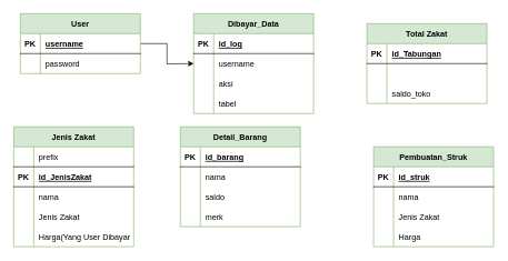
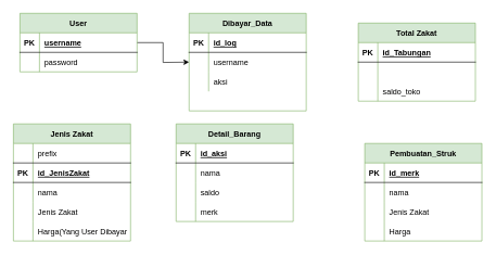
  <mxCell id="0" />
  <mxCell id="1" parent="0" />
  <mxCell id="2" style="edgeStyle=orthogonalEdgeStyle;rounded=0;orthogonalLoop=1;jettySize=auto;html=1;entryX=0;entryY=0.5;entryDx=0;entryDy=0;" parent="1" source="3" edge="1"><mxGeometry relative="1" as="geometry"><mxPoint x="290" y="95" as="targetPoint" /></mxGeometry></mxCell>
  <mxCell id="3" value="User" style="shape=table;startSize=30;container=1;collapsible=1;childLayout=tableLayout;fixedRows=1;rowLines=0;fontStyle=1;align=center;resizeLast=1;fillColor=#d5e8d4;strokeColor=#82b366;" parent="1" vertex="1"><mxGeometry x="30" y="20" width="180" height="90" as="geometry" /></mxCell>
  <mxCell id="4" value="" style="shape=partialRectangle;collapsible=0;dropTarget=0;pointerEvents=0;fillColor=none;top=0;left=0;bottom=1;right=0;points=[[0,0.5],[1,0.5]];portConstraint=eastwest;" parent="3" vertex="1"><mxGeometry y="30" width="180" height="30" as="geometry" /></mxCell>
  <mxCell id="5" value="PK" style="shape=partialRectangle;connectable=0;fillColor=none;top=0;left=0;bottom=0;right=0;fontStyle=1;overflow=hidden;" parent="4" vertex="1"><mxGeometry width="30" height="30" as="geometry"><mxRectangle width="30" height="30" as="alternateBounds" /></mxGeometry></mxCell>
  <mxCell id="6" value="username" style="shape=partialRectangle;connectable=0;fillColor=none;top=0;left=0;bottom=0;right=0;align=left;spacingLeft=6;fontStyle=5;overflow=hidden;" parent="4" vertex="1"><mxGeometry x="30" width="150" height="30" as="geometry"><mxRectangle width="150" height="30" as="alternateBounds" /></mxGeometry></mxCell>
  <mxCell id="7" value="" style="shape=partialRectangle;collapsible=0;dropTarget=0;pointerEvents=0;fillColor=none;top=0;left=0;bottom=0;right=0;points=[[0,0.5],[1,0.5]];portConstraint=eastwest;" parent="3" vertex="1"><mxGeometry y="60" width="180" height="30" as="geometry" /></mxCell>
  <mxCell id="8" value="" style="shape=partialRectangle;connectable=0;fillColor=none;top=0;left=0;bottom=0;right=0;editable=1;overflow=hidden;" parent="7" vertex="1"><mxGeometry width="30" height="30" as="geometry"><mxRectangle width="30" height="30" as="alternateBounds" /></mxGeometry></mxCell>
  <mxCell id="9" value="password" style="shape=partialRectangle;connectable=0;fillColor=none;top=0;left=0;bottom=0;right=0;align=left;spacingLeft=6;overflow=hidden;" parent="7" vertex="1"><mxGeometry x="30" width="150" height="30" as="geometry"><mxRectangle width="150" height="30" as="alternateBounds" /></mxGeometry></mxCell>
  <mxCell id="10" value="Jenis Zakat" style="shape=table;startSize=30;container=1;collapsible=1;childLayout=tableLayout;fixedRows=1;rowLines=0;fontStyle=1;align=center;resizeLast=1;fillColor=#d5e8d4;strokeColor=#82b366;" parent="1" vertex="1"><mxGeometry x="20" y="190" width="180" height="180" as="geometry" /></mxCell>
  <mxCell id="11" style="shape=partialRectangle;collapsible=0;dropTarget=0;pointerEvents=0;fillColor=none;top=0;left=0;bottom=1;right=0;points=[[0,0.5],[1,0.5]];portConstraint=eastwest;" parent="10" vertex="1"><mxGeometry y="30" width="180" height="30" as="geometry" /></mxCell>
  <mxCell id="12" style="shape=partialRectangle;connectable=0;fillColor=none;top=0;left=0;bottom=0;right=0;fontStyle=1;overflow=hidden;" parent="11" vertex="1"><mxGeometry width="30" height="30" as="geometry"><mxRectangle width="30" height="30" as="alternateBounds" /></mxGeometry></mxCell>
  <mxCell id="13" value="prefix" style="shape=partialRectangle;connectable=0;fillColor=none;top=0;left=0;bottom=0;right=0;align=left;spacingLeft=6;fontStyle=0;overflow=hidden;" parent="11" vertex="1"><mxGeometry x="30" width="150" height="30" as="geometry"><mxRectangle width="150" height="30" as="alternateBounds" /></mxGeometry></mxCell>
  <mxCell id="14" value="" style="shape=partialRectangle;collapsible=0;dropTarget=0;pointerEvents=0;fillColor=none;top=0;left=0;bottom=1;right=0;points=[[0,0.5],[1,0.5]];portConstraint=eastwest;" parent="10" vertex="1"><mxGeometry y="60" width="180" height="30" as="geometry" /></mxCell>
  <mxCell id="15" value="PK" style="shape=partialRectangle;connectable=0;fillColor=none;top=0;left=0;bottom=0;right=0;fontStyle=1;overflow=hidden;" parent="14" vertex="1"><mxGeometry width="30" height="30" as="geometry"><mxRectangle width="30" height="30" as="alternateBounds" /></mxGeometry></mxCell>
  <mxCell id="16" value="id_JenisZakat" style="shape=partialRectangle;connectable=0;fillColor=none;top=0;left=0;bottom=0;right=0;align=left;spacingLeft=6;fontStyle=5;overflow=hidden;" parent="14" vertex="1"><mxGeometry x="30" width="150" height="30" as="geometry"><mxRectangle width="150" height="30" as="alternateBounds" /></mxGeometry></mxCell>
  <mxCell id="17" value="" style="shape=partialRectangle;collapsible=0;dropTarget=0;pointerEvents=0;fillColor=none;top=0;left=0;bottom=0;right=0;points=[[0,0.5],[1,0.5]];portConstraint=eastwest;" parent="10" vertex="1"><mxGeometry y="90" width="180" height="30" as="geometry" /></mxCell>
  <mxCell id="18" value="" style="shape=partialRectangle;connectable=0;fillColor=none;top=0;left=0;bottom=0;right=0;editable=1;overflow=hidden;" parent="17" vertex="1"><mxGeometry width="30" height="30" as="geometry"><mxRectangle width="30" height="30" as="alternateBounds" /></mxGeometry></mxCell>
  <mxCell id="19" value="nama" style="shape=partialRectangle;connectable=0;fillColor=none;top=0;left=0;bottom=0;right=0;align=left;spacingLeft=6;overflow=hidden;" parent="17" vertex="1"><mxGeometry x="30" width="150" height="30" as="geometry"><mxRectangle width="150" height="30" as="alternateBounds" /></mxGeometry></mxCell>
  <mxCell id="20" style="shape=partialRectangle;collapsible=0;dropTarget=0;pointerEvents=0;fillColor=none;top=0;left=0;bottom=0;right=0;points=[[0,0.5],[1,0.5]];portConstraint=eastwest;" parent="10" vertex="1"><mxGeometry y="120" width="180" height="30" as="geometry" /></mxCell>
  <mxCell id="21" style="shape=partialRectangle;connectable=0;fillColor=none;top=0;left=0;bottom=0;right=0;editable=1;overflow=hidden;" parent="20" vertex="1"><mxGeometry width="30" height="30" as="geometry"><mxRectangle width="30" height="30" as="alternateBounds" /></mxGeometry></mxCell>
  <mxCell id="22" value="Jenis Zakat" style="shape=partialRectangle;connectable=0;fillColor=none;top=0;left=0;bottom=0;right=0;align=left;spacingLeft=6;overflow=hidden;" parent="20" vertex="1"><mxGeometry x="30" width="150" height="30" as="geometry"><mxRectangle width="150" height="30" as="alternateBounds" /></mxGeometry></mxCell>
  <mxCell id="23" style="shape=partialRectangle;collapsible=0;dropTarget=0;pointerEvents=0;fillColor=none;top=0;left=0;bottom=0;right=0;points=[[0,0.5],[1,0.5]];portConstraint=eastwest;" parent="10" vertex="1"><mxGeometry y="150" width="180" height="30" as="geometry" /></mxCell>
  <mxCell id="24" style="shape=partialRectangle;connectable=0;fillColor=none;top=0;left=0;bottom=0;right=0;editable=1;overflow=hidden;" parent="23" vertex="1"><mxGeometry width="30" height="30" as="geometry"><mxRectangle width="30" height="30" as="alternateBounds" /></mxGeometry></mxCell>
  <mxCell id="25" value="Harga(Yang User Dibayar" style="shape=partialRectangle;connectable=0;fillColor=none;top=0;left=0;bottom=0;right=0;align=left;spacingLeft=6;overflow=hidden;" parent="23" vertex="1"><mxGeometry x="30" width="150" height="30" as="geometry"><mxRectangle width="150" height="30" as="alternateBounds" /></mxGeometry></mxCell>
  <mxCell id="26" value="Pembuatan_Struk" style="shape=table;startSize=30;container=1;collapsible=1;childLayout=tableLayout;fixedRows=1;rowLines=0;fontStyle=1;align=center;resizeLast=1;fillColor=#d5e8d4;strokeColor=#82b366;" parent="1" vertex="1"><mxGeometry x="560" y="220" width="180" height="150" as="geometry" /></mxCell>
  <mxCell id="27" value="" style="shape=partialRectangle;collapsible=0;dropTarget=0;pointerEvents=0;fillColor=none;top=0;left=0;bottom=1;right=0;points=[[0,0.5],[1,0.5]];portConstraint=eastwest;" parent="26" vertex="1"><mxGeometry y="30" width="180" height="30" as="geometry" /></mxCell>
  <mxCell id="28" value="PK" style="shape=partialRectangle;connectable=0;fillColor=none;top=0;left=0;bottom=0;right=0;fontStyle=1;overflow=hidden;" parent="27" vertex="1"><mxGeometry width="30" height="30" as="geometry"><mxRectangle width="30" height="30" as="alternateBounds" /></mxGeometry></mxCell>
- <mxCell id="29" value="id_struk" style="shape=partialRectangle;connectable=0;fillColor=none;top=0;left=0;bottom=0;right=0;align=left;spacingLeft=6;fontStyle=5;overflow=hidden;" parent="27" vertex="1"><mxGeometry x="30" width="150" height="30" as="geometry"><mxRectangle width="150" height="30" as="alternateBounds" /></mxGeometry></mxCell>
+ <mxCell id="29" value="id_merk" style="shape=partialRectangle;connectable=0;fillColor=none;top=0;left=0;bottom=0;right=0;align=left;spacingLeft=6;fontStyle=5;overflow=hidden;" parent="27" vertex="1"><mxGeometry x="30" width="150" height="30" as="geometry"><mxRectangle width="150" height="30" as="alternateBounds" /></mxGeometry></mxCell>
  <mxCell id="30" value="" style="shape=partialRectangle;collapsible=0;dropTarget=0;pointerEvents=0;fillColor=none;top=0;left=0;bottom=0;right=0;points=[[0,0.5],[1,0.5]];portConstraint=eastwest;" parent="26" vertex="1"><mxGeometry y="60" width="180" height="30" as="geometry" /></mxCell>
  <mxCell id="31" value="" style="shape=partialRectangle;connectable=0;fillColor=none;top=0;left=0;bottom=0;right=0;editable=1;overflow=hidden;" parent="30" vertex="1"><mxGeometry width="30" height="30" as="geometry"><mxRectangle width="30" height="30" as="alternateBounds" /></mxGeometry></mxCell>
  <mxCell id="32" value="nama" style="shape=partialRectangle;connectable=0;fillColor=none;top=0;left=0;bottom=0;right=0;align=left;spacingLeft=6;overflow=hidden;" parent="30" vertex="1"><mxGeometry x="30" width="150" height="30" as="geometry"><mxRectangle width="150" height="30" as="alternateBounds" /></mxGeometry></mxCell>
  <mxCell id="33" style="shape=partialRectangle;collapsible=0;dropTarget=0;pointerEvents=0;fillColor=none;top=0;left=0;bottom=0;right=0;points=[[0,0.5],[1,0.5]];portConstraint=eastwest;" parent="26" vertex="1"><mxGeometry y="90" width="180" height="30" as="geometry" /></mxCell>
  <mxCell id="34" style="shape=partialRectangle;connectable=0;fillColor=none;top=0;left=0;bottom=0;right=0;editable=1;overflow=hidden;" parent="33" vertex="1"><mxGeometry width="30" height="30" as="geometry"><mxRectangle width="30" height="30" as="alternateBounds" /></mxGeometry></mxCell>
  <mxCell id="35" value="Jenis Zakat" style="shape=partialRectangle;connectable=0;fillColor=none;top=0;left=0;bottom=0;right=0;align=left;spacingLeft=6;overflow=hidden;" parent="33" vertex="1"><mxGeometry x="30" width="150" height="30" as="geometry"><mxRectangle width="150" height="30" as="alternateBounds" /></mxGeometry></mxCell>
  <mxCell id="36" style="shape=partialRectangle;collapsible=0;dropTarget=0;pointerEvents=0;fillColor=none;top=0;left=0;bottom=0;right=0;points=[[0,0.5],[1,0.5]];portConstraint=eastwest;" parent="26" vertex="1"><mxGeometry y="120" width="180" height="30" as="geometry" /></mxCell>
  <mxCell id="37" style="shape=partialRectangle;connectable=0;fillColor=none;top=0;left=0;bottom=0;right=0;editable=1;overflow=hidden;" parent="36" vertex="1"><mxGeometry width="30" height="30" as="geometry"><mxRectangle width="30" height="30" as="alternateBounds" /></mxGeometry></mxCell>
  <mxCell id="38" value="Harga" style="shape=partialRectangle;connectable=0;fillColor=none;top=0;left=0;bottom=0;right=0;align=left;spacingLeft=6;overflow=hidden;" parent="36" vertex="1"><mxGeometry x="30" width="150" height="30" as="geometry"><mxRectangle width="150" height="30" as="alternateBounds" /></mxGeometry></mxCell>
  <mxCell id="39" value="Dibayar_Data" style="shape=table;startSize=30;container=1;collapsible=1;childLayout=tableLayout;fixedRows=1;rowLines=0;fontStyle=1;align=center;resizeLast=1;fillColor=#d5e8d4;strokeColor=#82b366;" parent="1" vertex="1"><mxGeometry x="290" y="20" width="180" height="150" as="geometry" /></mxCell>
  <mxCell id="40" value="" style="shape=partialRectangle;collapsible=0;dropTarget=0;pointerEvents=0;fillColor=none;top=0;left=0;bottom=1;right=0;points=[[0,0.5],[1,0.5]];portConstraint=eastwest;" parent="39" vertex="1"><mxGeometry y="30" width="180" height="30" as="geometry" /></mxCell>
  <mxCell id="41" value="PK" style="shape=partialRectangle;connectable=0;fillColor=none;top=0;left=0;bottom=0;right=0;fontStyle=1;overflow=hidden;" parent="40" vertex="1"><mxGeometry width="30" height="30" as="geometry"><mxRectangle width="30" height="30" as="alternateBounds" /></mxGeometry></mxCell>
  <mxCell id="42" value="id_log" style="shape=partialRectangle;connectable=0;fillColor=none;top=0;left=0;bottom=0;right=0;align=left;spacingLeft=6;fontStyle=5;overflow=hidden;" parent="40" vertex="1"><mxGeometry x="30" width="150" height="30" as="geometry"><mxRectangle width="150" height="30" as="alternateBounds" /></mxGeometry></mxCell>
  <mxCell id="43" value="" style="shape=partialRectangle;collapsible=0;dropTarget=0;pointerEvents=0;fillColor=none;top=0;left=0;bottom=0;right=0;points=[[0,0.5],[1,0.5]];portConstraint=eastwest;" parent="39" vertex="1"><mxGeometry y="60" width="180" height="30" as="geometry" /></mxCell>
  <mxCell id="44" value="" style="shape=partialRectangle;connectable=0;fillColor=none;top=0;left=0;bottom=0;right=0;editable=1;overflow=hidden;" parent="43" vertex="1"><mxGeometry width="30" height="30" as="geometry"><mxRectangle width="30" height="30" as="alternateBounds" /></mxGeometry></mxCell>
  <mxCell id="45" value="username" style="shape=partialRectangle;connectable=0;fillColor=none;top=0;left=0;bottom=0;right=0;align=left;spacingLeft=6;overflow=hidden;" parent="43" vertex="1"><mxGeometry x="30" width="150" height="30" as="geometry"><mxRectangle width="150" height="30" as="alternateBounds" /></mxGeometry></mxCell>
  <mxCell id="46" style="shape=partialRectangle;collapsible=0;dropTarget=0;pointerEvents=0;fillColor=none;top=0;left=0;bottom=0;right=0;points=[[0,0.5],[1,0.5]];portConstraint=eastwest;" parent="39" vertex="1"><mxGeometry y="90" width="180" height="30" as="geometry" /></mxCell>
  <mxCell id="47" style="shape=partialRectangle;connectable=0;fillColor=none;top=0;left=0;bottom=0;right=0;editable=1;overflow=hidden;" parent="46" vertex="1"><mxGeometry width="30" height="30" as="geometry"><mxRectangle width="30" height="30" as="alternateBounds" /></mxGeometry></mxCell>
  <mxCell id="48" value="aksi" style="shape=partialRectangle;connectable=0;fillColor=none;top=0;left=0;bottom=0;right=0;align=left;spacingLeft=6;overflow=hidden;" parent="46" vertex="1"><mxGeometry x="30" width="150" height="30" as="geometry"><mxRectangle width="150" height="30" as="alternateBounds" /></mxGeometry></mxCell>
  <mxCell id="49" style="shape=partialRectangle;collapsible=0;dropTarget=0;pointerEvents=0;fillColor=none;top=0;left=0;bottom=0;right=0;points=[[0,0.5],[1,0.5]];portConstraint=eastwest;" parent="39" vertex="1"><mxGeometry y="120" width="180" height="30" as="geometry" /></mxCell>
  <mxCell id="50" style="shape=partialRectangle;connectable=0;fillColor=none;top=0;left=0;bottom=0;right=0;editable=1;overflow=hidden;" parent="49" vertex="1"><mxGeometry width="30" height="30" as="geometry"><mxRectangle width="30" height="30" as="alternateBounds" /></mxGeometry></mxCell>
- <mxCell id="51" value="tabel" style="shape=partialRectangle;connectable=0;fillColor=none;top=0;left=0;bottom=0;right=0;align=left;spacingLeft=6;overflow=hidden;" parent="49" vertex="1"><mxGeometry x="30" width="150" height="30" as="geometry"><mxRectangle width="150" height="30" as="alternateBounds" /></mxGeometry></mxCell>
  <mxCell id="52" value="Total Zakat" style="shape=table;startSize=30;container=1;collapsible=1;childLayout=tableLayout;fixedRows=1;rowLines=0;fontStyle=1;align=center;resizeLast=1;fillColor=#d5e8d4;strokeColor=#82b366;" parent="1" vertex="1"><mxGeometry x="550" y="35" width="180" height="120" as="geometry" /></mxCell>
  <mxCell id="53" value="" style="shape=partialRectangle;collapsible=0;dropTarget=0;pointerEvents=0;fillColor=none;top=0;left=0;bottom=1;right=0;points=[[0,0.5],[1,0.5]];portConstraint=eastwest;" parent="52" vertex="1"><mxGeometry y="30" width="180" height="30" as="geometry" /></mxCell>
  <mxCell id="54" value="PK" style="shape=partialRectangle;connectable=0;fillColor=none;top=0;left=0;bottom=0;right=0;fontStyle=1;overflow=hidden;" parent="53" vertex="1"><mxGeometry width="30" height="30" as="geometry"><mxRectangle width="30" height="30" as="alternateBounds" /></mxGeometry></mxCell>
  <mxCell id="55" value="id_Tabungan" style="shape=partialRectangle;connectable=0;fillColor=none;top=0;left=0;bottom=0;right=0;align=left;spacingLeft=6;fontStyle=5;overflow=hidden;" parent="53" vertex="1"><mxGeometry x="30" width="150" height="30" as="geometry"><mxRectangle width="150" height="30" as="alternateBounds" /></mxGeometry></mxCell>
  <mxCell id="56" value="" style="shape=partialRectangle;collapsible=0;dropTarget=0;pointerEvents=0;fillColor=none;top=0;left=0;bottom=0;right=0;points=[[0,0.5],[1,0.5]];portConstraint=eastwest;" parent="52" vertex="1"><mxGeometry y="60" width="180" height="30" as="geometry" /></mxCell>
  <mxCell id="57" value="" style="shape=partialRectangle;connectable=0;fillColor=none;top=0;left=0;bottom=0;right=0;editable=1;overflow=hidden;" parent="56" vertex="1"><mxGeometry width="30" height="30" as="geometry"><mxRectangle width="30" height="30" as="alternateBounds" /></mxGeometry></mxCell>
  <mxCell id="58" style="shape=partialRectangle;collapsible=0;dropTarget=0;pointerEvents=0;fillColor=none;top=0;left=0;bottom=0;right=0;points=[[0,0.5],[1,0.5]];portConstraint=eastwest;" parent="52" vertex="1"><mxGeometry y="90" width="180" height="30" as="geometry" /></mxCell>
  <mxCell id="59" style="shape=partialRectangle;connectable=0;fillColor=none;top=0;left=0;bottom=0;right=0;editable=1;overflow=hidden;" parent="58" vertex="1"><mxGeometry width="30" height="30" as="geometry"><mxRectangle width="30" height="30" as="alternateBounds" /></mxGeometry></mxCell>
  <mxCell id="60" value="saldo_toko" style="shape=partialRectangle;connectable=0;fillColor=none;top=0;left=0;bottom=0;right=0;align=left;spacingLeft=6;overflow=hidden;" parent="58" vertex="1"><mxGeometry x="30" width="150" height="30" as="geometry"><mxRectangle width="150" height="30" as="alternateBounds" /></mxGeometry></mxCell>
  <mxCell id="61" value="Detail_Barang" style="shape=table;startSize=30;container=1;collapsible=1;childLayout=tableLayout;fixedRows=1;rowLines=0;fontStyle=1;align=center;resizeLast=1;fillColor=#d5e8d4;strokeColor=#82b366;" parent="1" vertex="1"><mxGeometry x="270" y="190" width="180" height="150" as="geometry" /></mxCell>
  <mxCell id="62" value="" style="shape=partialRectangle;collapsible=0;dropTarget=0;pointerEvents=0;fillColor=none;top=0;left=0;bottom=1;right=0;points=[[0,0.5],[1,0.5]];portConstraint=eastwest;" parent="61" vertex="1"><mxGeometry y="30" width="180" height="30" as="geometry" /></mxCell>
  <mxCell id="63" value="PK" style="shape=partialRectangle;connectable=0;fillColor=none;top=0;left=0;bottom=0;right=0;fontStyle=1;overflow=hidden;" parent="62" vertex="1"><mxGeometry width="30" height="30" as="geometry"><mxRectangle width="30" height="30" as="alternateBounds" /></mxGeometry></mxCell>
- <mxCell id="64" value="id_barang" style="shape=partialRectangle;connectable=0;fillColor=none;top=0;left=0;bottom=0;right=0;align=left;spacingLeft=6;fontStyle=5;overflow=hidden;" parent="62" vertex="1"><mxGeometry x="30" width="150" height="30" as="geometry"><mxRectangle width="150" height="30" as="alternateBounds" /></mxGeometry></mxCell>
+ <mxCell id="64" value="id_aksi" style="shape=partialRectangle;connectable=0;fillColor=none;top=0;left=0;bottom=0;right=0;align=left;spacingLeft=6;fontStyle=5;overflow=hidden;" parent="62" vertex="1"><mxGeometry x="30" width="150" height="30" as="geometry"><mxRectangle width="150" height="30" as="alternateBounds" /></mxGeometry></mxCell>
  <mxCell id="65" value="" style="shape=partialRectangle;collapsible=0;dropTarget=0;pointerEvents=0;fillColor=none;top=0;left=0;bottom=0;right=0;points=[[0,0.5],[1,0.5]];portConstraint=eastwest;" parent="61" vertex="1"><mxGeometry y="60" width="180" height="30" as="geometry" /></mxCell>
  <mxCell id="66" value="" style="shape=partialRectangle;connectable=0;fillColor=none;top=0;left=0;bottom=0;right=0;editable=1;overflow=hidden;" parent="65" vertex="1"><mxGeometry width="30" height="30" as="geometry"><mxRectangle width="30" height="30" as="alternateBounds" /></mxGeometry></mxCell>
  <mxCell id="67" value="nama" style="shape=partialRectangle;connectable=0;fillColor=none;top=0;left=0;bottom=0;right=0;align=left;spacingLeft=6;overflow=hidden;" parent="65" vertex="1"><mxGeometry x="30" width="150" height="30" as="geometry"><mxRectangle width="150" height="30" as="alternateBounds" /></mxGeometry></mxCell>
  <mxCell id="68" style="shape=partialRectangle;collapsible=0;dropTarget=0;pointerEvents=0;fillColor=none;top=0;left=0;bottom=0;right=0;points=[[0,0.5],[1,0.5]];portConstraint=eastwest;" parent="61" vertex="1"><mxGeometry y="90" width="180" height="30" as="geometry" /></mxCell>
  <mxCell id="69" value="" style="shape=partialRectangle;connectable=0;fillColor=none;top=0;left=0;bottom=0;right=0;editable=1;overflow=hidden;" parent="68" vertex="1"><mxGeometry width="30" height="30" as="geometry"><mxRectangle width="30" height="30" as="alternateBounds" /></mxGeometry></mxCell>
  <mxCell id="70" value="saldo" style="shape=partialRectangle;connectable=0;fillColor=none;top=0;left=0;bottom=0;right=0;align=left;spacingLeft=6;overflow=hidden;" parent="68" vertex="1"><mxGeometry x="30" width="150" height="30" as="geometry"><mxRectangle width="150" height="30" as="alternateBounds" /></mxGeometry></mxCell>
  <mxCell id="71" style="shape=partialRectangle;collapsible=0;dropTarget=0;pointerEvents=0;fillColor=none;top=0;left=0;bottom=0;right=0;points=[[0,0.5],[1,0.5]];portConstraint=eastwest;" parent="61" vertex="1"><mxGeometry y="120" width="180" height="30" as="geometry" /></mxCell>
  <mxCell id="72" style="shape=partialRectangle;connectable=0;fillColor=none;top=0;left=0;bottom=0;right=0;editable=1;overflow=hidden;" parent="71" vertex="1"><mxGeometry width="30" height="30" as="geometry"><mxRectangle width="30" height="30" as="alternateBounds" /></mxGeometry></mxCell>
  <mxCell id="73" value="merk" style="shape=partialRectangle;connectable=0;fillColor=none;top=0;left=0;bottom=0;right=0;align=left;spacingLeft=6;overflow=hidden;" parent="71" vertex="1"><mxGeometry x="30" width="150" height="30" as="geometry"><mxRectangle width="150" height="30" as="alternateBounds" /></mxGeometry></mxCell>
